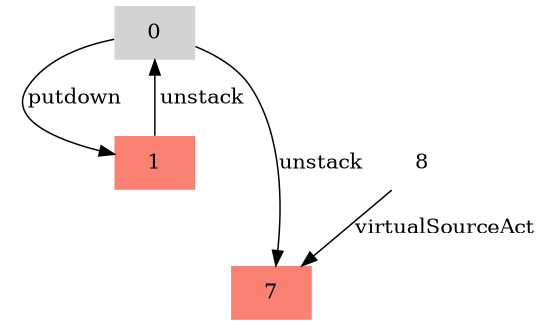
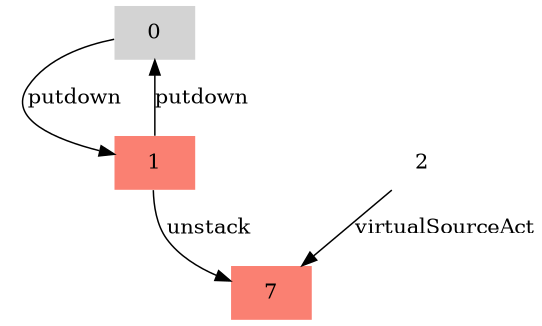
  digraph {
    node [fillcolor=salmon shape=plaintext style=filled]
    0 [fillcolor=lightgrey]
    1
    7
-   8 [fillcolor=white]
+   8 [fillcolor=white label=2]
    0 -> 1 [label=putdown]
-   0 -> 7 [label=unstack]
-   1 -> 0 [label=unstack]
+   1 -> 7 [label=unstack]
+   1 -> 0 [label=putdown]
    8 -> 7 [label=virtualSourceAct]
  }
